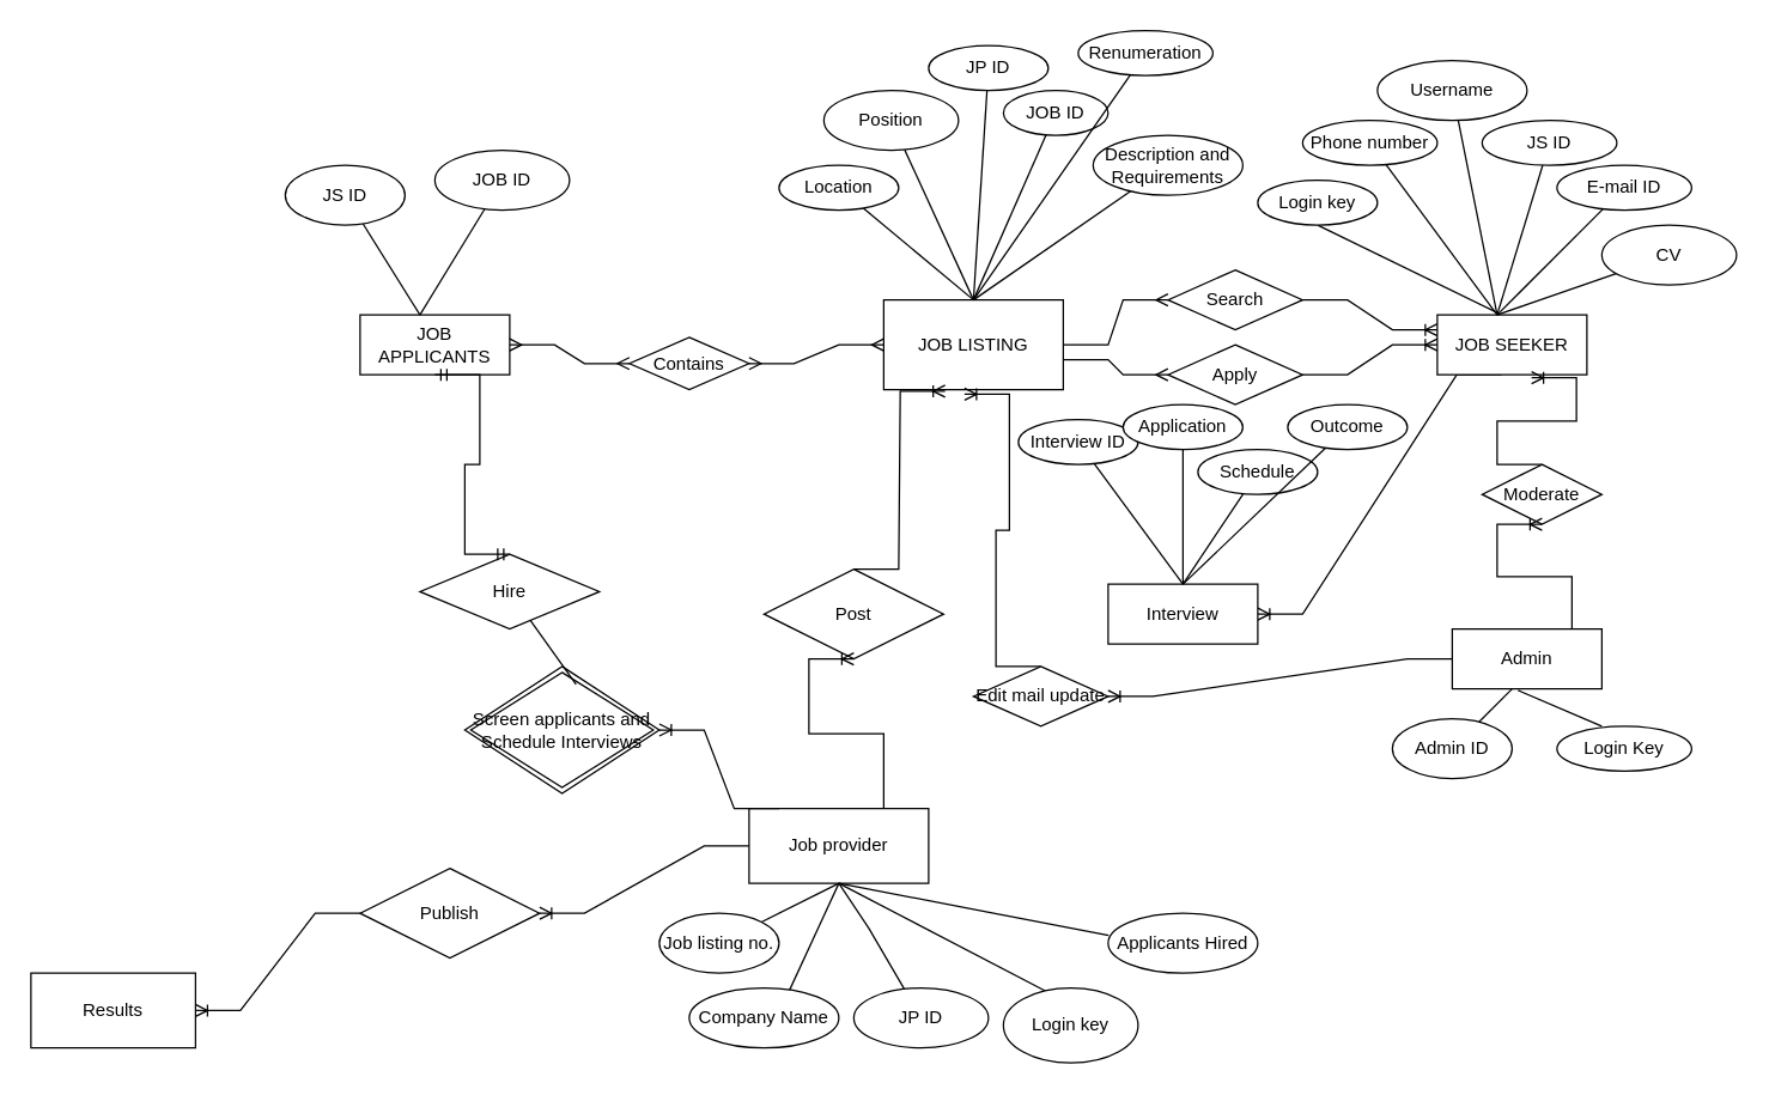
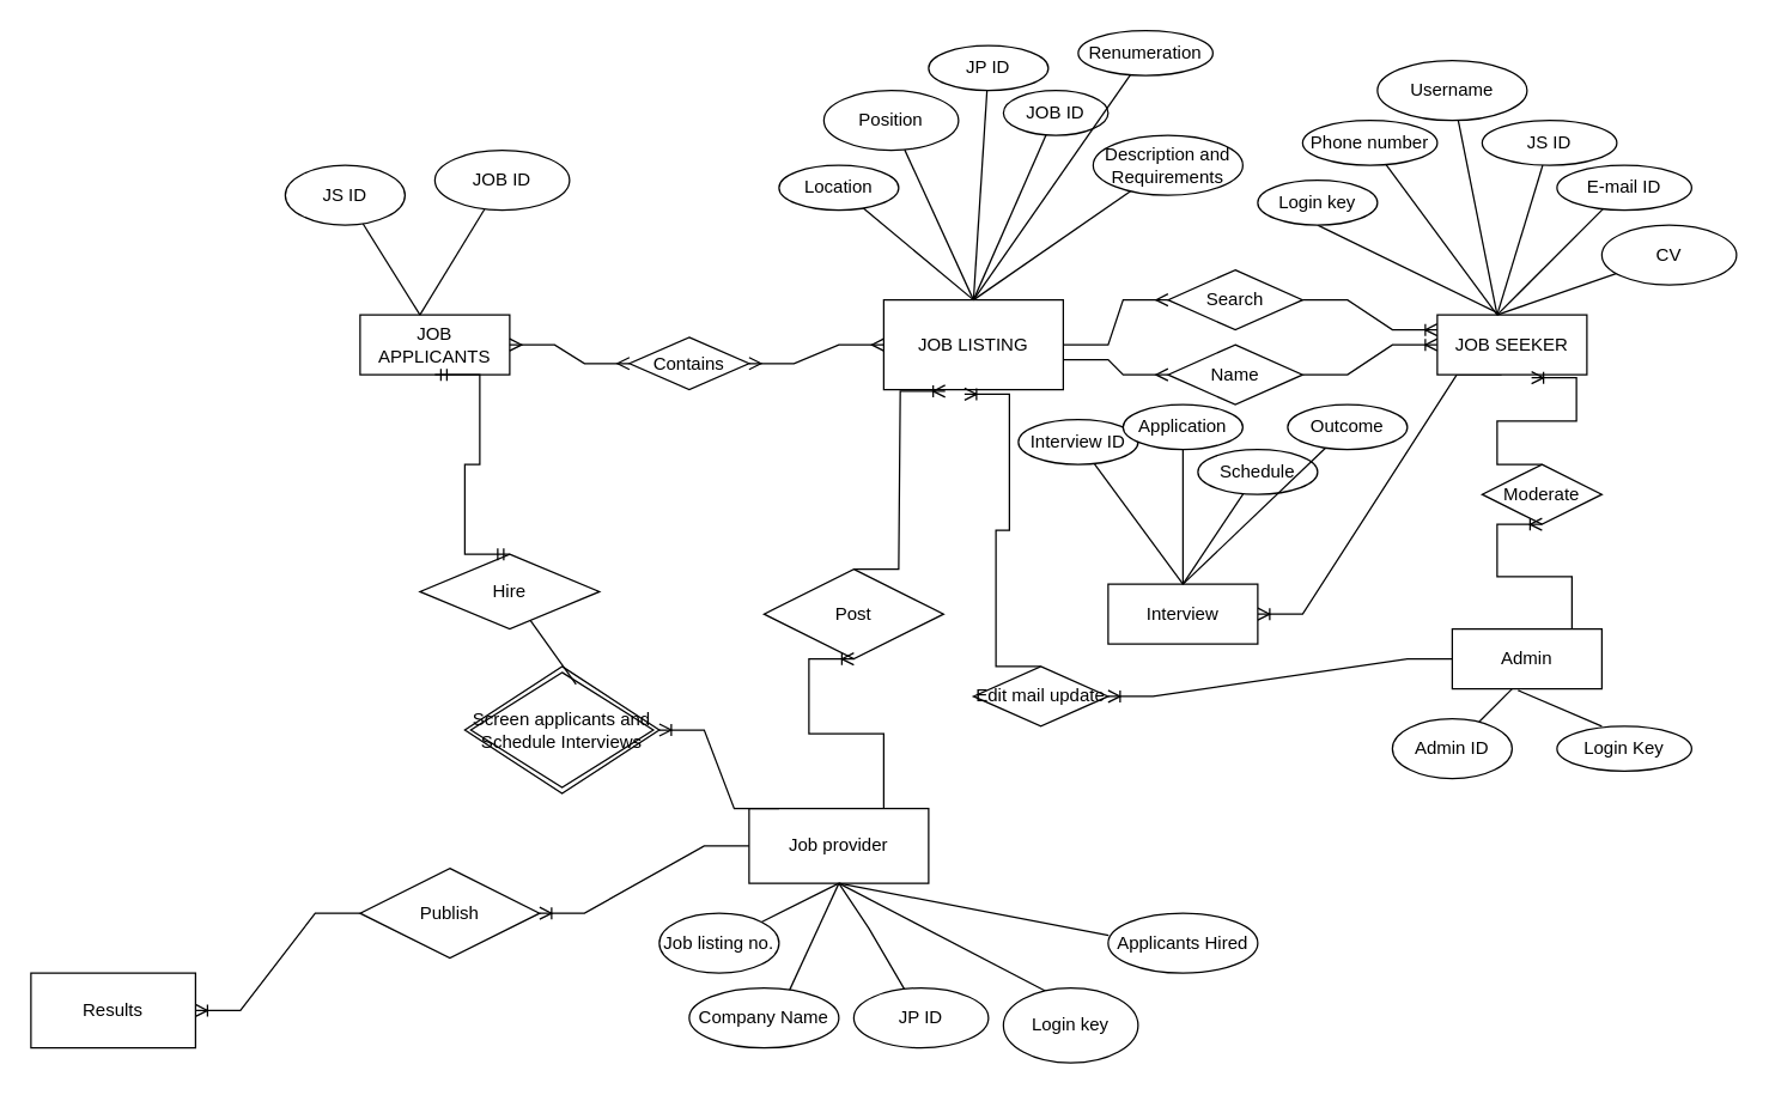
  <mxCell id="0" />
  <mxCell id="1" parent="0" />
  <mxCell id="2" value="" style="edgeStyle=entityRelationEdgeStyle;fontSize=12;html=1;endArrow=ERoneToMany;rounded=0;exitX=0.43;exitY=1;exitDx=0;exitDy=0;exitPerimeter=0;" edge="1" parent="1" source="22" target="43"><mxGeometry width="100" height="100" relative="1" as="geometry"><mxPoint x="930" y="300" as="sourcePoint" /><mxPoint x="880" y="410" as="targetPoint" /><Array as="points"><mxPoint x="840" y="340" /><mxPoint x="840" y="370" /></Array></mxGeometry></mxCell>
  <mxCell id="3" value="JOB LISTING" style="rounded=0;whiteSpace=wrap;html=1;" vertex="1" parent="1"><mxGeometry x="590" y="200" width="120" height="60" as="geometry" /></mxCell>
  <mxCell id="4" value="" style="endArrow=none;html=1;rounded=0;" edge="1" parent="1" target="5"><mxGeometry width="50" height="50" relative="1" as="geometry"><mxPoint x="650" y="200" as="sourcePoint" /><mxPoint x="600" y="150" as="targetPoint" /></mxGeometry></mxCell>
  <mxCell id="5" value="Location" style="ellipse;whiteSpace=wrap;html=1;" vertex="1" parent="1"><mxGeometry x="520" y="110" width="80" height="30" as="geometry" /></mxCell>
  <mxCell id="6" value="" style="endArrow=none;html=1;rounded=0;" edge="1" parent="1" target="7"><mxGeometry width="50" height="50" relative="1" as="geometry"><mxPoint x="650" y="200" as="sourcePoint" /><mxPoint x="610" y="100" as="targetPoint" /></mxGeometry></mxCell>
  <mxCell id="7" value="Position" style="ellipse;whiteSpace=wrap;html=1;" vertex="1" parent="1"><mxGeometry x="550" y="60" width="90" height="40" as="geometry" /></mxCell>
  <mxCell id="8" value="" style="endArrow=none;html=1;rounded=0;" edge="1" parent="1" target="9"><mxGeometry width="50" height="50" relative="1" as="geometry"><mxPoint x="650" y="200" as="sourcePoint" /><mxPoint x="660" y="120" as="targetPoint" /></mxGeometry></mxCell>
  <mxCell id="9" value="JP ID" style="ellipse;whiteSpace=wrap;html=1;" vertex="1" parent="1"><mxGeometry x="620" y="30" width="80" height="30" as="geometry" /></mxCell>
  <mxCell id="10" value="" style="endArrow=none;html=1;rounded=0;" edge="1" parent="1" target="11"><mxGeometry width="50" height="50" relative="1" as="geometry"><mxPoint x="650" y="200" as="sourcePoint" /><mxPoint x="690" y="110" as="targetPoint" /></mxGeometry></mxCell>
  <mxCell id="11" value="JOB ID" style="ellipse;whiteSpace=wrap;html=1;" vertex="1" parent="1"><mxGeometry x="670" y="60" width="70" height="30" as="geometry" /></mxCell>
  <mxCell id="12" value="" style="endArrow=none;html=1;rounded=0;" edge="1" parent="1" target="13"><mxGeometry width="50" height="50" relative="1" as="geometry"><mxPoint x="650" y="200" as="sourcePoint" /><mxPoint x="760" y="70" as="targetPoint" /></mxGeometry></mxCell>
  <mxCell id="13" value="Renumeration" style="ellipse;whiteSpace=wrap;html=1;" vertex="1" parent="1"><mxGeometry x="720" y="20" width="90" height="30" as="geometry" /></mxCell>
  <mxCell id="14" value="" style="endArrow=none;html=1;rounded=0;" edge="1" parent="1" target="15"><mxGeometry width="50" height="50" relative="1" as="geometry"><mxPoint x="650" y="200" as="sourcePoint" /><mxPoint x="740" y="130" as="targetPoint" /></mxGeometry></mxCell>
  <mxCell id="15" value="Description and Requirements" style="ellipse;whiteSpace=wrap;html=1;" vertex="1" parent="1"><mxGeometry x="730" y="90" width="100" height="40" as="geometry" /></mxCell>
  <mxCell id="16" value="" style="edgeStyle=entityRelationEdgeStyle;fontSize=12;html=1;endArrow=ERmany;rounded=0;" edge="1" parent="1" target="17"><mxGeometry width="100" height="100" relative="1" as="geometry"><mxPoint x="710" y="230" as="sourcePoint" /><mxPoint x="800" y="250" as="targetPoint" /><Array as="points"><mxPoint x="780" y="260" /></Array></mxGeometry></mxCell>
  <mxCell id="17" value="Search" style="shape=rhombus;perimeter=rhombusPerimeter;whiteSpace=wrap;html=1;align=center;" vertex="1" parent="1"><mxGeometry x="780" y="180" width="90" height="40" as="geometry" /></mxCell>
  <mxCell id="18" value="" style="edgeStyle=entityRelationEdgeStyle;fontSize=12;html=1;endArrow=ERmany;rounded=0;" edge="1" parent="1" target="19"><mxGeometry width="100" height="100" relative="1" as="geometry"><mxPoint x="710" y="240" as="sourcePoint" /><mxPoint x="780" y="270" as="targetPoint" /></mxGeometry></mxCell>
- <mxCell id="19" value="Apply" style="shape=rhombus;perimeter=rhombusPerimeter;whiteSpace=wrap;html=1;align=center;" vertex="1" parent="1"><mxGeometry x="780" y="230" width="90" height="40" as="geometry" /></mxCell>
+ <mxCell id="19" value="Name" style="shape=rhombus;perimeter=rhombusPerimeter;whiteSpace=wrap;html=1;align=center;" vertex="1" parent="1"><mxGeometry x="780" y="230" width="90" height="40" as="geometry" /></mxCell>
  <mxCell id="20" value="" style="edgeStyle=entityRelationEdgeStyle;fontSize=12;html=1;endArrow=ERoneToMany;rounded=0;entryX=0;entryY=0.25;entryDx=0;entryDy=0;" edge="1" parent="1" target="22"><mxGeometry width="100" height="100" relative="1" as="geometry"><mxPoint x="870" y="200" as="sourcePoint" /><mxPoint x="960" y="220" as="targetPoint" /></mxGeometry></mxCell>
  <mxCell id="21" value="" style="edgeStyle=entityRelationEdgeStyle;fontSize=12;html=1;endArrow=ERoneToMany;rounded=0;" edge="1" parent="1" target="22"><mxGeometry width="100" height="100" relative="1" as="geometry"><mxPoint x="870" y="250" as="sourcePoint" /><mxPoint x="960" y="230" as="targetPoint" /></mxGeometry></mxCell>
  <mxCell id="22" value="JOB SEEKER" style="whiteSpace=wrap;html=1;align=center;" vertex="1" parent="1"><mxGeometry x="960" y="210" width="100" height="40" as="geometry" /></mxCell>
  <mxCell id="23" value="" style="endArrow=none;html=1;rounded=0;entryX=0.39;entryY=-0.05;entryDx=0;entryDy=0;entryPerimeter=0;exitX=0.5;exitY=1;exitDx=0;exitDy=0;" edge="1" parent="1" source="24" target="22"><mxGeometry relative="1" as="geometry"><mxPoint x="890" y="150" as="sourcePoint" /><mxPoint x="990" y="190" as="targetPoint" /></mxGeometry></mxCell>
  <mxCell id="24" value="Login key" style="ellipse;whiteSpace=wrap;html=1;align=center;" vertex="1" parent="1"><mxGeometry x="840" y="120" width="80" height="30" as="geometry" /></mxCell>
  <mxCell id="25" value="" style="endArrow=none;html=1;rounded=0;" edge="1" parent="1" target="26"><mxGeometry width="50" height="50" relative="1" as="geometry"><mxPoint x="1000" y="210" as="sourcePoint" /><mxPoint x="930" y="120" as="targetPoint" /></mxGeometry></mxCell>
  <mxCell id="26" value="Phone number" style="ellipse;whiteSpace=wrap;html=1;" vertex="1" parent="1"><mxGeometry x="870" y="80" width="90" height="30" as="geometry" /></mxCell>
  <mxCell id="27" value="" style="endArrow=none;html=1;rounded=0;" edge="1" parent="1" target="28"><mxGeometry width="50" height="50" relative="1" as="geometry"><mxPoint x="1000" y="210" as="sourcePoint" /><mxPoint x="980" y="80" as="targetPoint" /></mxGeometry></mxCell>
  <mxCell id="28" value="Username" style="ellipse;whiteSpace=wrap;html=1;" vertex="1" parent="1"><mxGeometry x="920" width="100" height="40" as="geometry" y="40" /></mxCell>
  <mxCell id="29" value="" style="endArrow=none;html=1;rounded=0;" edge="1" parent="1" target="30"><mxGeometry width="50" height="50" relative="1" as="geometry"><mxPoint x="1000" y="210" as="sourcePoint" /><mxPoint x="1010" y="120" as="targetPoint" /></mxGeometry></mxCell>
  <mxCell id="30" value="JS ID" style="ellipse;whiteSpace=wrap;html=1;" vertex="1" parent="1"><mxGeometry x="990" y="80" width="90" height="30" as="geometry" /></mxCell>
  <mxCell id="31" value="" style="endArrow=none;html=1;rounded=0;" edge="1" parent="1" target="32"><mxGeometry width="50" height="50" relative="1" as="geometry"><mxPoint x="1000" y="210" as="sourcePoint" /><mxPoint x="1060" y="130" as="targetPoint" /></mxGeometry></mxCell>
  <mxCell id="32" value="E-mail ID" style="ellipse;whiteSpace=wrap;html=1;" vertex="1" parent="1"><mxGeometry x="1040" y="110" width="90" height="30" as="geometry" /></mxCell>
  <mxCell id="33" value="" style="endArrow=none;html=1;rounded=0;" edge="1" parent="1" target="34"><mxGeometry width="50" height="50" relative="1" as="geometry"><mxPoint x="1000" y="210" as="sourcePoint" /><mxPoint x="1080" y="170" as="targetPoint" /></mxGeometry></mxCell>
  <mxCell id="34" value="CV" style="ellipse;whiteSpace=wrap;html=1;" vertex="1" parent="1"><mxGeometry x="1070" y="150" width="90" height="40" as="geometry" /></mxCell>
  <mxCell id="35" value="" style="edgeStyle=entityRelationEdgeStyle;fontSize=12;html=1;endArrow=ERmany;startArrow=ERmany;rounded=0;exitX=1;exitY=0.5;exitDx=0;exitDy=0;" edge="1" parent="1" source="37"><mxGeometry width="100" height="100" relative="1" as="geometry"><mxPoint x="500" y="250" as="sourcePoint" /><mxPoint x="590" y="230" as="targetPoint" /></mxGeometry></mxCell>
  <mxCell id="36" value="JOB APPLICANTS" style="whiteSpace=wrap;html=1;align=center;" vertex="1" parent="1"><mxGeometry x="240" y="210" width="100" height="40" as="geometry" /></mxCell>
  <mxCell id="37" value="Contains" style="shape=rhombus;perimeter=rhombusPerimeter;whiteSpace=wrap;html=1;align=center;" vertex="1" parent="1"><mxGeometry x="420" y="225" width="80" height="35" as="geometry" /></mxCell>
  <mxCell id="38" value="" style="edgeStyle=entityRelationEdgeStyle;fontSize=12;html=1;endArrow=ERmany;startArrow=ERmany;rounded=0;" edge="1" parent="1" target="37"><mxGeometry width="100" height="100" relative="1" as="geometry"><mxPoint x="340" y="230" as="sourcePoint" /><mxPoint x="420" y="240" as="targetPoint" /></mxGeometry></mxCell>
  <mxCell id="39" value="" style="endArrow=none;html=1;rounded=0;" edge="1" parent="1" target="40"><mxGeometry width="50" height="50" relative="1" as="geometry"><mxPoint y="210" as="sourcePoint" x="280" /><mxPoint x="250" y="150" as="targetPoint" /></mxGeometry></mxCell>
  <mxCell id="40" value="JS ID" style="ellipse;whiteSpace=wrap;html=1;" vertex="1" parent="1"><mxGeometry x="190" y="110" width="80" height="40" as="geometry" /></mxCell>
  <mxCell id="41" value="" style="endArrow=none;html=1;rounded=0;" edge="1" parent="1" target="42"><mxGeometry width="50" height="50" relative="1" as="geometry"><mxPoint y="210" as="sourcePoint" x="280" /><mxPoint x="320" y="140" as="targetPoint" /></mxGeometry></mxCell>
  <mxCell id="42" value="JOB ID" style="ellipse;whiteSpace=wrap;html=1;" vertex="1" parent="1"><mxGeometry x="290" y="100" width="90" height="40" as="geometry" /></mxCell>
  <mxCell id="43" value="Interview" style="whiteSpace=wrap;html=1;align=center;" vertex="1" parent="1"><mxGeometry x="740" y="390" width="100" height="40" as="geometry" /></mxCell>
  <mxCell id="44" value="" style="endArrow=none;html=1;rounded=0;" edge="1" parent="1" target="45"><mxGeometry width="50" height="50" relative="1" as="geometry"><mxPoint x="790" y="390" as="sourcePoint" /><mxPoint x="710" y="340" as="targetPoint" /></mxGeometry></mxCell>
  <mxCell id="45" value="Interview ID" style="ellipse;whiteSpace=wrap;html=1;" vertex="1" parent="1"><mxGeometry x="680" y="280" width="80" height="30" as="geometry" /></mxCell>
  <mxCell id="46" value="" style="endArrow=none;html=1;rounded=0;exitX=0.5;exitY=0;exitDx=0;exitDy=0;" edge="1" parent="1" source="43" target="47"><mxGeometry width="50" height="50" relative="1" as="geometry"><mxPoint x="755" y="390" as="sourcePoint" /><mxPoint x="780" y="310" as="targetPoint" /></mxGeometry></mxCell>
  <mxCell id="47" value="Application" style="ellipse;whiteSpace=wrap;html=1;" vertex="1" parent="1"><mxGeometry x="750" y="270" width="80" height="30" as="geometry" /></mxCell>
  <mxCell id="48" value="" style="endArrow=none;html=1;rounded=0;" edge="1" parent="1" target="49"><mxGeometry width="50" height="50" relative="1" as="geometry"><mxPoint x="790" y="390" as="sourcePoint" /><mxPoint x="810" y="330" as="targetPoint" /></mxGeometry></mxCell>
  <mxCell id="49" value="Schedule" style="ellipse;whiteSpace=wrap;html=1;" vertex="1" parent="1"><mxGeometry x="800" y="300" width="80" height="30" as="geometry" /></mxCell>
  <mxCell id="50" value="" style="endArrow=none;html=1;rounded=0;" edge="1" parent="1" target="51"><mxGeometry width="50" height="50" relative="1" as="geometry"><mxPoint x="790" y="390" as="sourcePoint" /><mxPoint x="910" y="310" as="targetPoint" /></mxGeometry></mxCell>
  <mxCell id="51" value="Outcome" style="ellipse;whiteSpace=wrap;html=1;" vertex="1" parent="1"><mxGeometry x="860" y="270" width="80" height="30" as="geometry" /></mxCell>
  <mxCell id="52" value="" style="edgeStyle=entityRelationEdgeStyle;fontSize=12;html=1;endArrow=ERoneToMany;rounded=0;entryX=0.63;entryY=1.05;entryDx=0;entryDy=0;entryPerimeter=0;exitX=0.5;exitY=0;exitDx=0;exitDy=0;" edge="1" parent="1" source="53" target="22"><mxGeometry width="100" height="100" relative="1" as="geometry"><mxPoint x="1030" y="326" as="sourcePoint" /><mxPoint x="1100" y="300" as="targetPoint" /><Array as="points"><mxPoint x="1050" y="290" /><mxPoint x="1040" y="290" /></Array></mxGeometry></mxCell>
  <mxCell id="53" value="Moderate" style="shape=rhombus;perimeter=rhombusPerimeter;whiteSpace=wrap;html=1;align=center;" vertex="1" parent="1"><mxGeometry x="990" y="310" width="80" height="40" as="geometry" /></mxCell>
  <mxCell id="54" value="" style="edgeStyle=entityRelationEdgeStyle;fontSize=12;html=1;endArrow=ERoneToMany;rounded=0;entryX=0.5;entryY=1;entryDx=0;entryDy=0;exitX=0.5;exitY=0;exitDx=0;exitDy=0;" edge="1" parent="1" source="55" target="53"><mxGeometry width="100" height="100" relative="1" as="geometry"><mxPoint x="1020" y="430" as="sourcePoint" /><mxPoint x="1090" y="370" as="targetPoint" /></mxGeometry></mxCell>
  <mxCell id="55" value="Admin" style="whiteSpace=wrap;html=1;align=center;" vertex="1" parent="1"><mxGeometry x="970" y="420" width="100" height="40" as="geometry" /></mxCell>
  <mxCell id="56" value="" style="endArrow=none;html=1;rounded=0;" edge="1" parent="1" target="57"><mxGeometry width="50" height="50" relative="1" as="geometry"><mxPoint x="1010" y="460" as="sourcePoint" /><mxPoint x="1020" y="460" as="targetPoint" /></mxGeometry></mxCell>
  <mxCell id="57" value="Admin ID" style="ellipse;whiteSpace=wrap;html=1;" vertex="1" parent="1"><mxGeometry x="930" y="480" width="80" height="40" as="geometry" /></mxCell>
  <mxCell id="58" value="" style="endArrow=none;html=1;rounded=0;entryX=0.44;entryY=1.025;entryDx=0;entryDy=0;entryPerimeter=0;exitX=0.333;exitY=0;exitDx=0;exitDy=0;exitPerimeter=0;" edge="1" parent="1" source="59" target="55"><mxGeometry width="50" height="50" relative="1" as="geometry"><mxPoint x="1060" y="500" as="sourcePoint" /><mxPoint x="1100" y="520" as="targetPoint" /></mxGeometry></mxCell>
  <mxCell id="59" value="Login Key" style="ellipse;whiteSpace=wrap;html=1;" vertex="1" parent="1"><mxGeometry x="1040" y="485" width="90" height="30" as="geometry" /></mxCell>
  <mxCell id="60" value="" style="edgeStyle=entityRelationEdgeStyle;fontSize=12;html=1;endArrow=ERoneToMany;rounded=0;entryX=0.45;entryY=1.05;entryDx=0;entryDy=0;entryPerimeter=0;exitX=0.5;exitY=0;exitDx=0;exitDy=0;" edge="1" parent="1" source="61" target="3"><mxGeometry width="100" height="100" relative="1" as="geometry"><mxPoint x="620" y="410" as="sourcePoint" /><mxPoint x="650" y="300" as="targetPoint" /></mxGeometry></mxCell>
  <mxCell id="61" value="Edit mail update" style="shape=rhombus;perimeter=rhombusPerimeter;whiteSpace=wrap;html=1;align=center;" vertex="1" parent="1"><mxGeometry x="650" y="445" width="90" height="40" as="geometry" /></mxCell>
  <mxCell id="62" value="" style="edgeStyle=entityRelationEdgeStyle;fontSize=12;html=1;endArrow=ERoneToMany;rounded=0;entryX=1;entryY=0.5;entryDx=0;entryDy=0;exitX=0;exitY=0.5;exitDx=0;exitDy=0;" edge="1" parent="1" source="55" target="61"><mxGeometry width="100" height="100" relative="1" as="geometry"><mxPoint x="690" y="570" as="sourcePoint" /><mxPoint x="790" y="470" as="targetPoint" /></mxGeometry></mxCell>
  <mxCell id="63" value="" style="edgeStyle=entityRelationEdgeStyle;fontSize=12;html=1;endArrow=ERoneToMany;rounded=0;entryX=0.342;entryY=1.017;entryDx=0;entryDy=0;entryPerimeter=0;exitX=0.5;exitY=0;exitDx=0;exitDy=0;" edge="1" parent="1" source="64" target="3"><mxGeometry width="100" height="100" relative="1" as="geometry"><mxPoint x="560" y="410" as="sourcePoint" /><mxPoint x="620" y="310" as="targetPoint" /></mxGeometry></mxCell>
  <mxCell id="64" value="Post" style="shape=rhombus;perimeter=rhombusPerimeter;whiteSpace=wrap;html=1;align=center;" vertex="1" parent="1"><mxGeometry x="510" y="380" width="120" height="60" as="geometry" /></mxCell>
  <mxCell id="65" value="" style="edgeStyle=entityRelationEdgeStyle;fontSize=12;html=1;endArrow=ERoneToMany;rounded=0;entryX=0.5;entryY=1;entryDx=0;entryDy=0;exitX=0.5;exitY=0;exitDx=0;exitDy=0;" edge="1" parent="1" source="66" target="64"><mxGeometry width="100" height="100" relative="1" as="geometry"><mxPoint x="560" y="530" as="sourcePoint" /><mxPoint x="580" y="445" as="targetPoint" /></mxGeometry></mxCell>
  <mxCell id="66" value="Job provider" style="whiteSpace=wrap;html=1;align=center;" vertex="1" parent="1"><mxGeometry x="500" y="540" width="120" height="50" as="geometry" /></mxCell>
  <mxCell id="67" value="" style="endArrow=none;html=1;rounded=0;exitX=0.5;exitY=1;exitDx=0;exitDy=0;" edge="1" parent="1" source="66" target="68"><mxGeometry width="50" height="50" relative="1" as="geometry"><mxPoint x="520" y="610" as="sourcePoint" /><mxPoint x="560" y="590" as="targetPoint" /></mxGeometry></mxCell>
  <mxCell id="68" value="Job listing no." style="ellipse;whiteSpace=wrap;html=1;" vertex="1" parent="1"><mxGeometry x="440" y="610" width="80" height="40" as="geometry" /></mxCell>
  <mxCell id="69" value="" style="endArrow=none;html=1;rounded=0;exitX=0.663;exitY=0.075;exitDx=0;exitDy=0;exitPerimeter=0;" edge="1" parent="1" source="70"><mxGeometry width="50" height="50" relative="1" as="geometry"><mxPoint x="535" y="680" as="sourcePoint" /><mxPoint x="560" y="590" as="targetPoint" /></mxGeometry></mxCell>
  <mxCell id="70" value="Company Name" style="ellipse;whiteSpace=wrap;html=1;" vertex="1" parent="1"><mxGeometry x="460" y="660" width="100" height="40" as="geometry" /></mxCell>
  <mxCell id="71" value="" style="endArrow=none;html=1;rounded=0;exitX=0.5;exitY=1;exitDx=0;exitDy=0;" edge="1" parent="1" source="66" target="72"><mxGeometry width="50" height="50" relative="1" as="geometry"><mxPoint x="560" y="600" as="sourcePoint" /><mxPoint x="550" y="600" as="targetPoint" /><Array as="points"><mxPoint x="580" y="620" /></Array></mxGeometry></mxCell>
  <mxCell id="72" value="JP ID" style="ellipse;whiteSpace=wrap;html=1;" vertex="1" parent="1"><mxGeometry x="570" y="660" width="90" height="40" as="geometry" /></mxCell>
  <mxCell id="73" value="" style="endArrow=none;html=1;rounded=0;entryX=0.5;entryY=1;entryDx=0;entryDy=0;exitX=0.319;exitY=0.046;exitDx=0;exitDy=0;exitPerimeter=0;" edge="1" parent="1" source="74" target="66"><mxGeometry width="50" height="50" relative="1" as="geometry"><mxPoint x="700" y="680" as="sourcePoint" /><mxPoint x="750" y="630" as="targetPoint" /></mxGeometry></mxCell>
  <mxCell id="74" value="Login key" style="ellipse;whiteSpace=wrap;html=1;" vertex="1" parent="1"><mxGeometry x="670" y="660" width="90" height="50" as="geometry" /></mxCell>
  <mxCell id="75" value="" style="endArrow=none;html=1;rounded=0;entryX=0.5;entryY=1;entryDx=0;entryDy=0;exitX=0.003;exitY=0.371;exitDx=0;exitDy=0;exitPerimeter=0;" edge="1" parent="1" source="76" target="66"><mxGeometry width="50" height="50" relative="1" as="geometry"><mxPoint x="740" y="655" as="sourcePoint" /><mxPoint x="790" y="605" as="targetPoint" /></mxGeometry></mxCell>
  <mxCell id="76" value="Applicants Hired" style="ellipse;whiteSpace=wrap;html=1;" vertex="1" parent="1"><mxGeometry x="740" y="610" width="100" height="40" as="geometry" /></mxCell>
  <mxCell id="77" value="" style="edgeStyle=entityRelationEdgeStyle;fontSize=12;html=1;endArrow=ERoneToMany;rounded=0;exitX=0.167;exitY=0;exitDx=0;exitDy=0;exitPerimeter=0;" edge="1" parent="1" source="66" target="78"><mxGeometry width="100" height="100" relative="1" as="geometry"><mxPoint x="400" y="510" as="sourcePoint" /><mxPoint x="440" y="480" as="targetPoint" /></mxGeometry></mxCell>
  <mxCell id="78" value="Screen applicants and&lt;div&gt;Schedule Interviews&lt;/div&gt;" style="shape=rhombus;double=1;perimeter=rhombusPerimeter;whiteSpace=wrap;html=1;align=center;" vertex="1" parent="1"><mxGeometry x="310" y="445" width="130" height="85" as="geometry" /></mxCell>
  <mxCell id="79" value="" style="endArrow=none;html=1;rounded=0;exitX=0.572;exitY=0.141;exitDx=0;exitDy=0;exitPerimeter=0;" edge="1" parent="1" source="78" target="80"><mxGeometry width="50" height="50" relative="1" as="geometry"><mxPoint x="360" y="435" as="sourcePoint" /><mxPoint x="360" y="400" as="targetPoint" /></mxGeometry></mxCell>
  <mxCell id="80" value="Hire" style="shape=rhombus;perimeter=rhombusPerimeter;whiteSpace=wrap;html=1;align=center;" vertex="1" parent="1"><mxGeometry y="370" width="120" height="50" as="geometry" x="280" /></mxCell>
  <mxCell id="81" value="" style="edgeStyle=entityRelationEdgeStyle;fontSize=12;html=1;endArrow=ERmandOne;startArrow=ERmandOne;rounded=0;exitX=0.5;exitY=0;exitDx=0;exitDy=0;entryX=0.5;entryY=1;entryDx=0;entryDy=0;" edge="1" parent="1" source="80" target="36"><mxGeometry width="100" height="100" relative="1" as="geometry"><mxPoint x="330" y="330" as="sourcePoint" /><mxPoint x="300" y="260" as="targetPoint" /></mxGeometry></mxCell>
  <mxCell id="82" value="" style="edgeStyle=entityRelationEdgeStyle;fontSize=12;html=1;endArrow=ERoneToMany;rounded=0;exitX=0;exitY=0.5;exitDx=0;exitDy=0;" edge="1" parent="1" source="66" target="83"><mxGeometry width="100" height="100" relative="1" as="geometry"><mxPoint x="420" y="580" as="sourcePoint" /><mxPoint x="320" y="680" as="targetPoint" /></mxGeometry></mxCell>
  <mxCell id="83" value="Publish" style="shape=rhombus;perimeter=rhombusPerimeter;whiteSpace=wrap;html=1;align=center;" vertex="1" parent="1"><mxGeometry x="240" y="580" width="120" height="60" as="geometry" /></mxCell>
  <mxCell id="84" value="" style="edgeStyle=entityRelationEdgeStyle;fontSize=12;html=1;endArrow=ERoneToMany;rounded=0;exitX=0;exitY=0.5;exitDx=0;exitDy=0;" edge="1" parent="1" source="83" target="85"><mxGeometry width="100" height="100" relative="1" as="geometry"><mxPoint x="210" y="630" as="sourcePoint" /><mxPoint x="110" y="730" as="targetPoint" /></mxGeometry></mxCell>
  <mxCell id="85" value="Results" style="whiteSpace=wrap;html=1;align=center;" vertex="1" parent="1"><mxGeometry x="20" y="650" width="110" height="50" as="geometry" /></mxCell>
